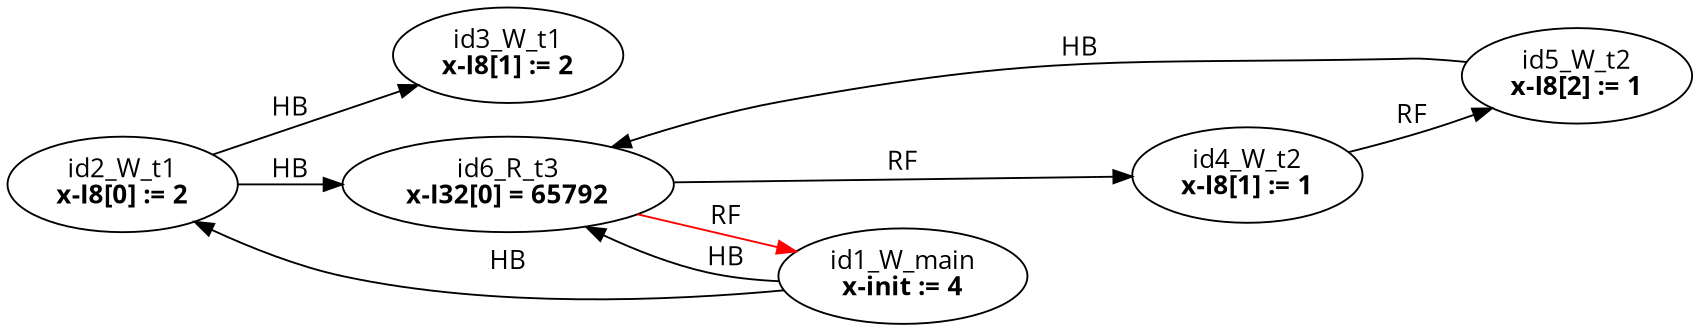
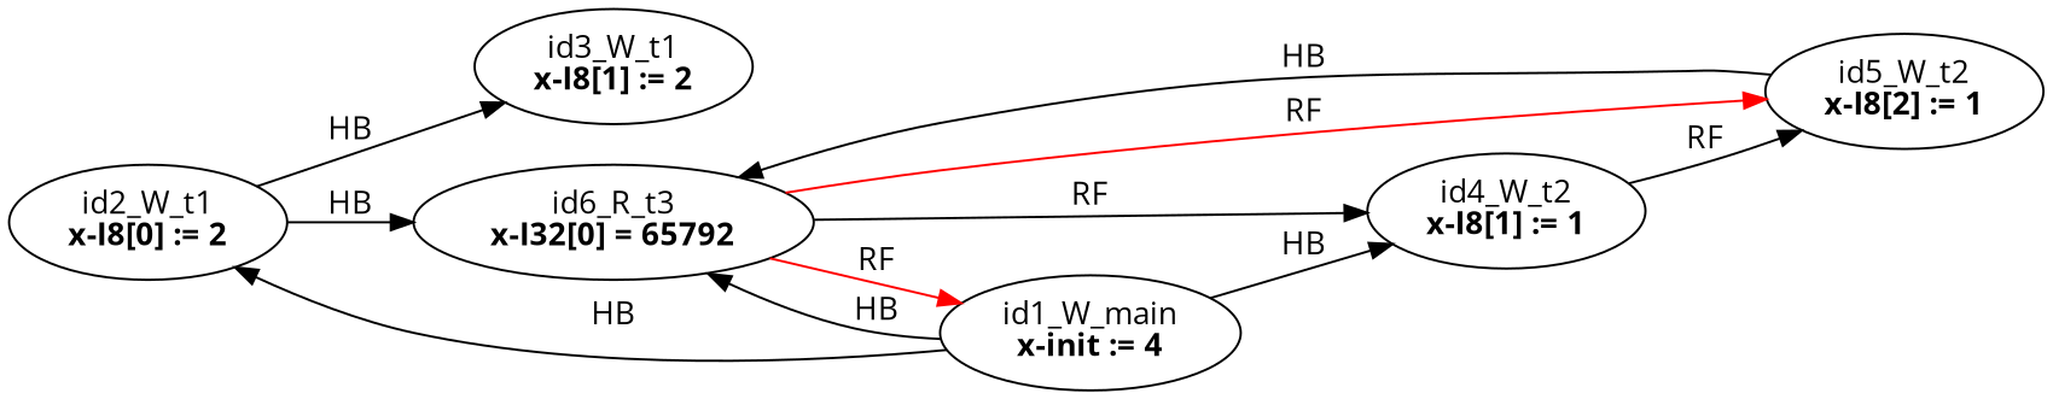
  digraph {
    fontname="Open Sans"
    rankdir=LR
    splines=true
    node [fontname="Open Sans"]
    edge [color=black fontname="Open Sans"]
    n1 [label=<id2_W_t1<br/><B>x-I8[0] := 2</B>>]
    n2 [label=<id3_W_t1<br/><B>x-I8[1] := 2</B>>]
    n3 [label=<id6_R_t3<br/><B>x-I32[0] = 65792</B>>]
    n4 [label=<id4_W_t2<br/><B>x-I8[1] := 1</B>>]
    n5 [label=<id5_W_t2<br/><B>x-I8[2] := 1</B>>]
    n6 [label=<id1_W_main<br/><B>x-init := 4</B>>]
    n1 -> n2 [label=HB]
    n1 -> n3 [label=HB]
    n3 -> n4 [label=RF]
+   n3 -> n5 [color=red label=RF]
    n3 -> n6 [color=red label=RF]
    n4 -> n5 [label=RF]
    n5 -> n3 [label=HB]
    n6 -> n1 [label=HB]
    n6 -> n3 [label=HB]
+   n6 -> n4 [label=HB]
  }
